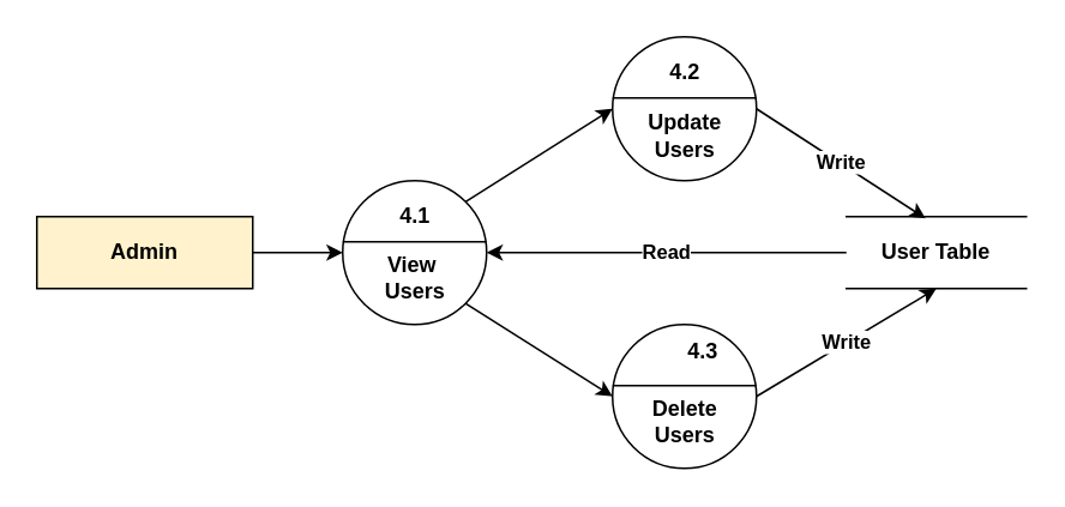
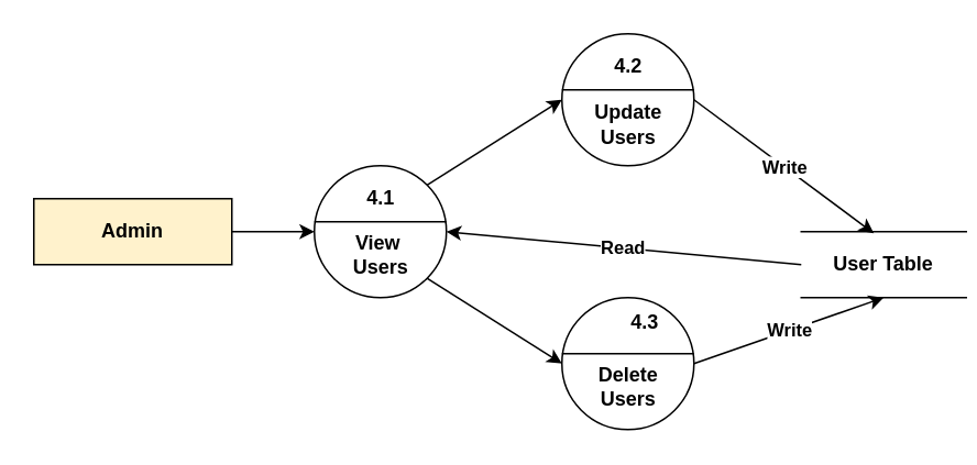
  <mxCell id="0" />
  <mxCell id="1" parent="0" />
  <mxCell id="2" value="&lt;b&gt;Admin&lt;/b&gt;" style="rounded=0;whiteSpace=wrap;html=1;fillColor=#fff2cc;" parent="1" vertex="1"><mxGeometry x="20" y="120" width="120" height="40" as="geometry" /></mxCell>
  <mxCell id="3" style="rounded=0;orthogonalLoop=1;jettySize=auto;html=1;exitX=1;exitY=0.5;exitDx=0;exitDy=0;entryX=0;entryY=0.5;entryDx=0;entryDy=0;" parent="1" source="2" edge="1" target="4"><mxGeometry relative="1" as="geometry"><mxPoint x="180" y="140" as="targetPoint" /><mxPoint x="210" y="125" as="sourcePoint" /></mxGeometry></mxCell>
  <mxCell id="4" value="" style="ellipse;whiteSpace=wrap;html=1;aspect=fixed;" parent="1" vertex="1"><mxGeometry x="190" y="100" width="80" height="80" as="geometry" /></mxCell>
  <mxCell id="5" value="" style="endArrow=none;html=1;rounded=0;exitX=0;exitY=0.5;exitDx=0;exitDy=0;entryX=1;entryY=0.5;entryDx=0;entryDy=0;" parent="1" edge="1"><mxGeometry width="50" height="50" relative="1" as="geometry"><mxPoint x="190" y="134" as="sourcePoint" /><mxPoint x="270" y="134" as="targetPoint" /></mxGeometry></mxCell>
  <mxCell id="6" value="" style="ellipse;whiteSpace=wrap;html=1;aspect=fixed;" parent="1" vertex="1"><mxGeometry x="340" y="20" width="80" height="80" as="geometry" /></mxCell>
  <mxCell id="7" value="" style="endArrow=none;html=1;rounded=0;exitX=0;exitY=0.5;exitDx=0;exitDy=0;entryX=1;entryY=0.5;entryDx=0;entryDy=0;" parent="1" edge="1"><mxGeometry width="50" height="50" relative="1" as="geometry"><mxPoint x="340" y="54" as="sourcePoint" /><mxPoint x="420" y="54" as="targetPoint" /></mxGeometry></mxCell>
  <mxCell id="8" value="" style="ellipse;whiteSpace=wrap;html=1;aspect=fixed;" parent="1" vertex="1"><mxGeometry x="340" y="180" width="80" height="80" as="geometry" /></mxCell>
  <mxCell id="9" value="" style="endArrow=none;html=1;rounded=0;exitX=0;exitY=0.5;exitDx=0;exitDy=0;entryX=1;entryY=0.5;entryDx=0;entryDy=0;" parent="1" edge="1"><mxGeometry width="50" height="50" relative="1" as="geometry"><mxPoint x="340" y="214" as="sourcePoint" /><mxPoint x="420" y="214" as="targetPoint" /></mxGeometry></mxCell>
- <mxCell id="10" value="&lt;b&gt;User Table&lt;/b&gt;" style="shape=partialRectangle;whiteSpace=wrap;html=1;left=0;right=0;fillColor=none;" parent="1" vertex="1"><mxGeometry x="470" y="120" width="100" height="40" as="geometry" /></mxCell>
+ <mxCell id="10" value="&lt;b&gt;User Table&lt;/b&gt;" style="shape=partialRectangle;whiteSpace=wrap;html=1;left=0;right=0;fillColor=none;" parent="1" vertex="1"><mxGeometry x="485" y="140" width="100" height="40" as="geometry" /></mxCell>
  <mxCell id="11" style="rounded=0;orthogonalLoop=1;jettySize=auto;html=1;exitX=1;exitY=0;exitDx=0;exitDy=0;entryX=0;entryY=0.5;entryDx=0;entryDy=0;" parent="1" source="4" target="6" edge="1"><mxGeometry relative="1" as="geometry"><mxPoint x="325" y="120" as="targetPoint" /><mxPoint x="285" y="120" as="sourcePoint" /></mxGeometry></mxCell>
  <mxCell id="12" style="rounded=0;orthogonalLoop=1;jettySize=auto;html=1;exitX=1;exitY=1;exitDx=0;exitDy=0;" parent="1" source="4" edge="1"><mxGeometry relative="1" as="geometry"><mxPoint x="340" y="220" as="targetPoint" /><mxPoint x="160" y="160" as="sourcePoint" /></mxGeometry></mxCell>
  <mxCell id="13" value="&lt;b&gt;4.1&lt;/b&gt;" style="text;html=1;resizable=0;autosize=1;align=center;verticalAlign=middle;points=[];fillColor=none;strokeColor=none;rounded=0;" parent="1" vertex="1"><mxGeometry x="215" y="110" width="30" height="20" as="geometry" /></mxCell>
  <mxCell id="14" value="&lt;b&gt;View&amp;nbsp;&lt;br&gt;Users&lt;br&gt;&lt;/b&gt;" style="text;html=1;resizable=0;autosize=1;align=center;verticalAlign=middle;points=[];fillColor=none;strokeColor=none;rounded=0;" parent="1" vertex="1"><mxGeometry x="205" y="139" width="50" height="30" as="geometry" /></mxCell>
  <mxCell id="15" value="&lt;b&gt;Update&lt;br&gt;Users&lt;br&gt;&lt;/b&gt;" style="text;html=1;resizable=0;autosize=1;align=center;verticalAlign=middle;points=[];fillColor=none;strokeColor=none;rounded=0;" parent="1" vertex="1"><mxGeometry x="350" y="60" width="60" height="30" as="geometry" /></mxCell>
  <mxCell id="16" value="&lt;b&gt;Delete&lt;br&gt;Users&lt;br&gt;&lt;/b&gt;" style="text;html=1;resizable=0;autosize=1;align=center;verticalAlign=middle;points=[];fillColor=none;strokeColor=none;rounded=0;" parent="1" vertex="1"><mxGeometry x="355" y="219" width="50" height="30" as="geometry" /></mxCell>
  <mxCell id="17" value="&lt;b&gt;4.2&lt;/b&gt;" style="text;html=1;resizable=0;autosize=1;align=center;verticalAlign=middle;points=[];fillColor=none;strokeColor=none;rounded=0;" parent="1" vertex="1"><mxGeometry x="365" y="30" width="30" height="20" as="geometry" /></mxCell>
  <mxCell id="18" value="&lt;b&gt;4.3&lt;/b&gt;" style="text;html=1;resizable=0;autosize=1;align=center;verticalAlign=middle;points=[];fillColor=none;strokeColor=none;rounded=0;" parent="1" vertex="1"><mxGeometry x="375" y="185" width="30" height="20" as="geometry" /></mxCell>
  <mxCell id="19" value="&lt;b&gt;Write&lt;/b&gt;" style="rounded=0;orthogonalLoop=1;jettySize=auto;html=1;exitX=1;exitY=0.5;exitDx=0;exitDy=0;entryX=0.5;entryY=1;entryDx=0;entryDy=0;" parent="1" edge="1" target="10" source="8"><mxGeometry relative="1" as="geometry"><mxPoint x="511.72" y="168.28" as="targetPoint" /><mxPoint x="430.004" y="219.996" as="sourcePoint" /></mxGeometry></mxCell>
  <mxCell id="20" value="&lt;b&gt;Write&lt;/b&gt;" style="rounded=0;orthogonalLoop=1;jettySize=auto;html=1;entryX=0.44;entryY=0.025;entryDx=0;entryDy=0;entryPerimeter=0;" parent="1" target="10" edge="1"><mxGeometry relative="1" as="geometry"><mxPoint x="501.72" y="111.72" as="targetPoint" /><mxPoint x="420" y="60" as="sourcePoint" /></mxGeometry></mxCell>
  <mxCell id="21" value="&lt;b&gt;Read&lt;/b&gt;" style="endArrow=classic;html=1;rounded=0;exitX=0;exitY=0.5;exitDx=0;exitDy=0;entryX=1;entryY=0.5;entryDx=0;entryDy=0;entryPerimeter=0;" parent="1" source="10" edge="1" target="4"><mxGeometry width="50" height="50" relative="1" as="geometry"><mxPoint x="300" y="190" as="sourcePoint" /><mxPoint x="280" y="140" as="targetPoint" /></mxGeometry></mxCell>
